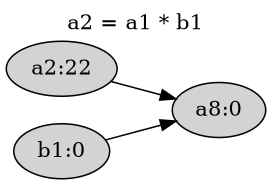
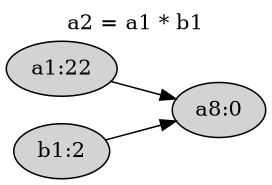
  digraph {
    label="a2 = a1 * b1"
    labelloc=top
    rankdir=LR
    node [shape=ellipse style=filled]
-   n1 [label="a2:22"]
+   n1 [label="a1:22"]
    n2 [label="a8:0"]
-   n3 [label="b1:0"]
+   n3 [label="b1:2"]
    n1 -> n2
    n3 -> n2
  }
